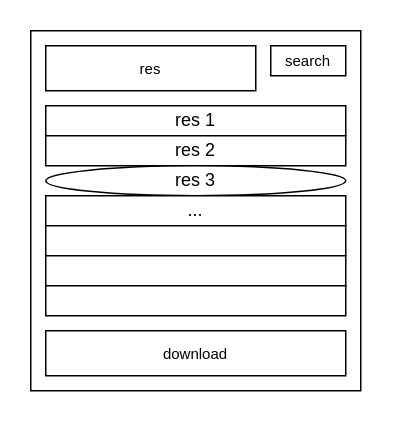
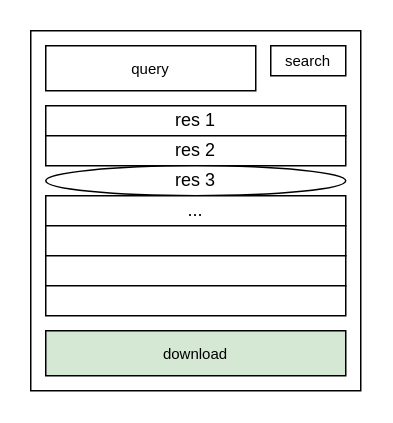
  <mxCell id="0" />
  <mxCell id="1" parent="0" />
  <mxCell id="2" value="" style="rounded=0;whiteSpace=wrap;html=1;" vertex="1" parent="1"><mxGeometry x="20" y="20" width="220" height="240" as="geometry" /></mxCell>
- <mxCell id="3" value="res" style="rounded=0;whiteSpace=wrap;html=1;fontSize=10;" vertex="1" parent="1"><mxGeometry x="30" y="30" width="140" height="30" as="geometry" /></mxCell>
+ <mxCell id="3" value="query" style="rounded=0;whiteSpace=wrap;html=1;fontSize=10;" vertex="1" parent="1"><mxGeometry x="30" y="30" width="140" height="30" as="geometry" /></mxCell>
  <mxCell id="4" value="search" style="rounded=0;whiteSpace=wrap;html=1;fontSize=10;" vertex="1" parent="1"><mxGeometry x="180" y="30" width="50" height="20" as="geometry" /></mxCell>
- <mxCell id="5" value="download" style="rounded=0;whiteSpace=wrap;html=1;fontSize=10;" vertex="1" parent="1"><mxGeometry x="30" y="220" width="200" height="30" as="geometry" /></mxCell>
+ <mxCell id="5" value="download" style="rounded=0;whiteSpace=wrap;html=1;fontSize=10;fillColor=#d5e8d4;" vertex="1" parent="1"><mxGeometry x="30" y="220" width="200" height="30" as="geometry" /></mxCell>
  <mxCell id="6" value="res 1" style="rounded=0;whiteSpace=wrap;html=1;" vertex="1" parent="1"><mxGeometry x="30" y="70" width="200" height="20" as="geometry" /></mxCell>
  <mxCell id="7" value="res 2" style="rounded=0;whiteSpace=wrap;html=1;" vertex="1" parent="1"><mxGeometry x="30" y="90" width="200" height="20" as="geometry" /></mxCell>
  <mxCell id="8" value="res 3" style="ellipse;whiteSpace=wrap;html=1;" vertex="1" parent="1"><mxGeometry x="30" y="110" width="200" height="20" as="geometry" /></mxCell>
  <mxCell id="9" value="..." style="rounded=0;whiteSpace=wrap;html=1;" vertex="1" parent="1"><mxGeometry x="30" y="130" width="200" height="20" as="geometry" /></mxCell>
  <mxCell id="10" value="" style="rounded=0;whiteSpace=wrap;html=1;" vertex="1" parent="1"><mxGeometry x="30" y="150" width="200" height="20" as="geometry" /></mxCell>
  <mxCell id="11" value="" style="rounded=0;whiteSpace=wrap;html=1;" vertex="1" parent="1"><mxGeometry x="30" y="170" width="200" height="20" as="geometry" /></mxCell>
  <mxCell id="12" value="" style="rounded=0;whiteSpace=wrap;html=1;" vertex="1" parent="1"><mxGeometry x="30" y="190" width="200" height="20" as="geometry" /></mxCell>
